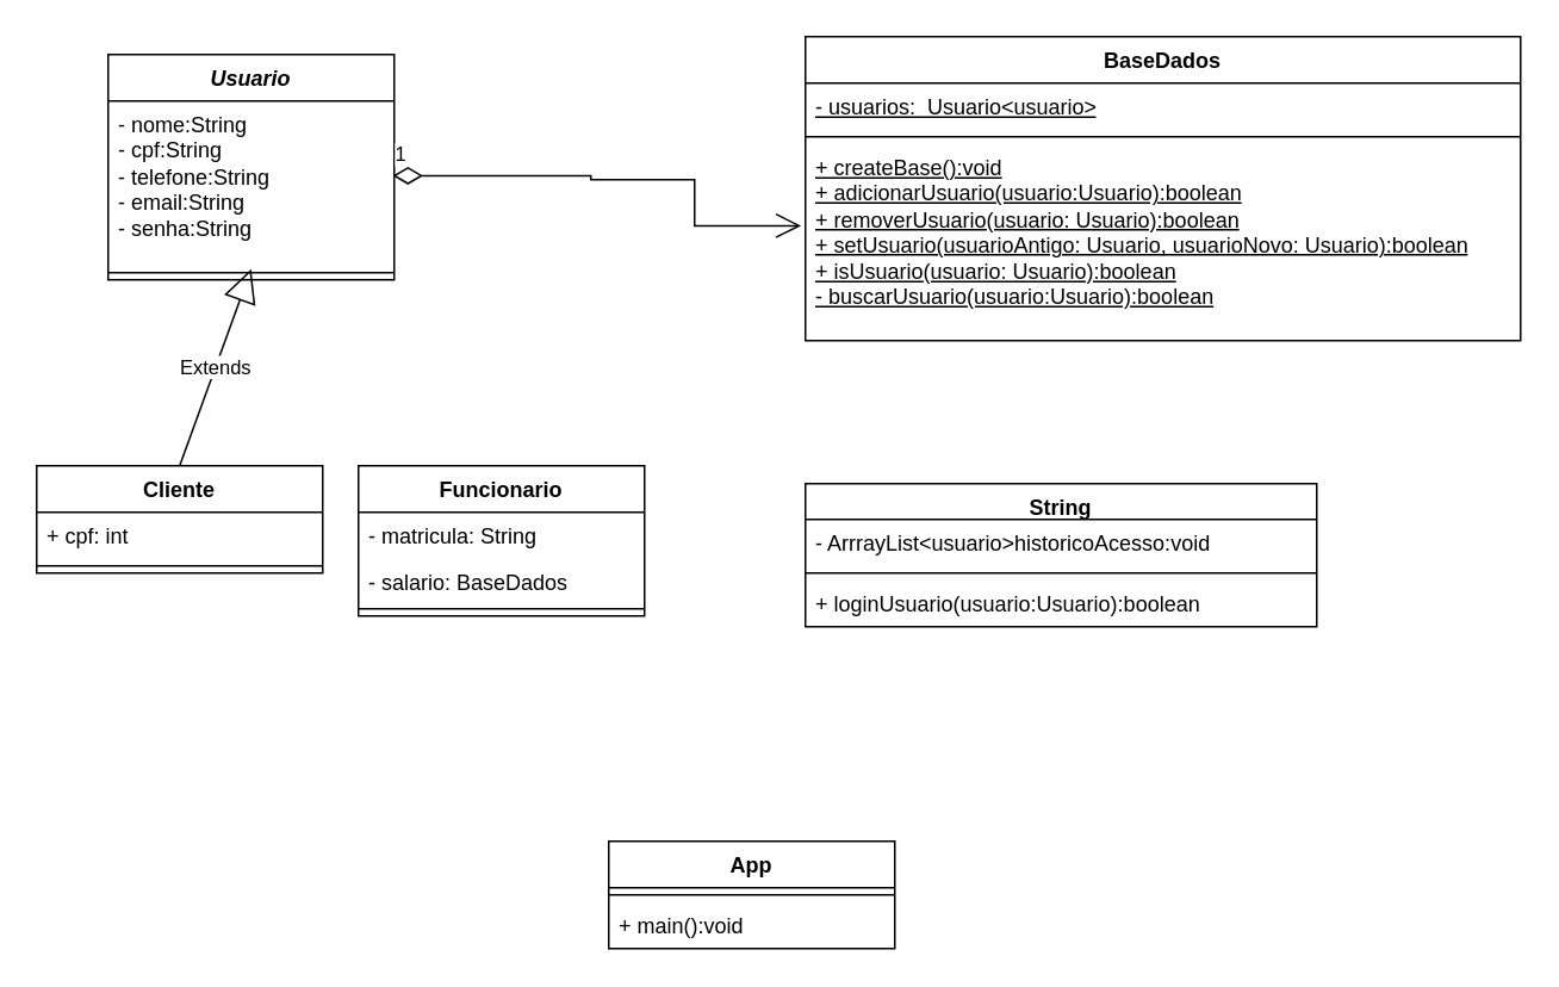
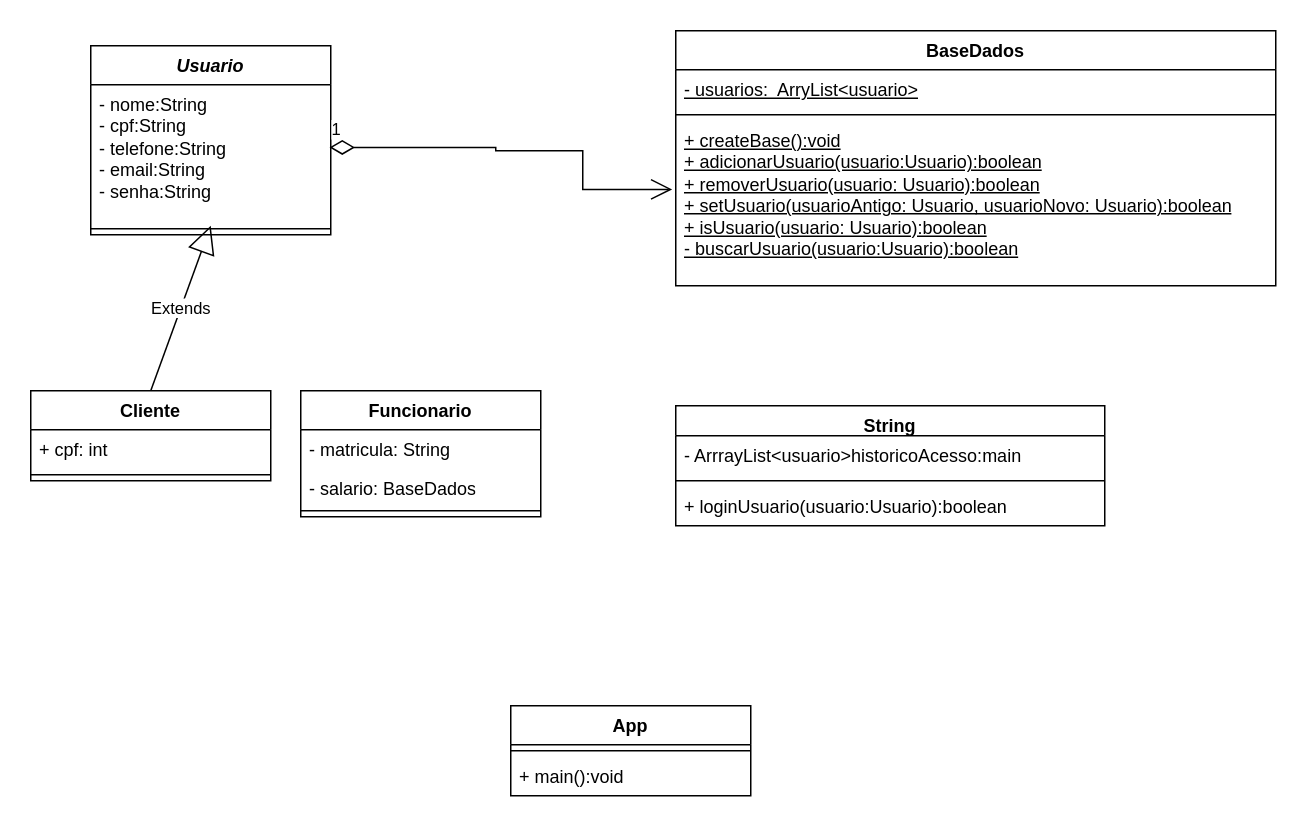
  <mxCell id="0" />
  <mxCell id="1" parent="0" />
  <mxCell id="2" value="BaseDados" style="swimlane;fontStyle=1;align=center;verticalAlign=top;childLayout=stackLayout;horizontal=1;startSize=26;horizontalStack=0;resizeParent=1;resizeParentMax=0;resizeLast=0;collapsible=1;marginBottom=0;whiteSpace=wrap;html=1;direction=east;" parent="1" vertex="1"><mxGeometry x="450" y="20" width="400" height="170" as="geometry"><mxRectangle x="140" y="190" width="110" height="30" as="alternateBounds" /></mxGeometry></mxCell>
- <mxCell id="3" value="&lt;u&gt;- usuarios:&amp;nbsp; Usuario&amp;lt;usuario&amp;gt;&lt;/u&gt;" style="text;strokeColor=none;fillColor=none;align=left;verticalAlign=top;spacingLeft=4;spacingRight=4;overflow=hidden;rotatable=0;points=[[0,0.5],[1,0.5]];portConstraint=eastwest;whiteSpace=wrap;html=1;" parent="2" vertex="1"><mxGeometry y="26" width="400" height="26" as="geometry" /></mxCell>
+ <mxCell id="3" value="&lt;u&gt;- usuarios:&amp;nbsp; ArryList&amp;lt;usuario&amp;gt;&lt;/u&gt;" style="text;strokeColor=none;fillColor=none;align=left;verticalAlign=top;spacingLeft=4;spacingRight=4;overflow=hidden;rotatable=0;points=[[0,0.5],[1,0.5]];portConstraint=eastwest;whiteSpace=wrap;html=1;" parent="2" vertex="1"><mxGeometry y="26" width="400" height="26" as="geometry" /></mxCell>
  <mxCell id="4" value="" style="line;strokeWidth=1;fillColor=none;align=left;verticalAlign=middle;spacingTop=-1;spacingLeft=3;spacingRight=3;rotatable=0;labelPosition=right;points=[];portConstraint=eastwest;strokeColor=inherit;" parent="2" vertex="1"><mxGeometry y="52" width="400" height="8" as="geometry" /></mxCell>
  <mxCell id="5" value="+ createBase():void&lt;br&gt;+ adicionarUsuario(usuario:Usuario):boolean&lt;br&gt;+ removerUsuario(usuario: Usuario):boolean&lt;br&gt;+ setUsuario(usuarioAntigo: Usuario, usuarioNovo: Usuario):boolean&lt;br&gt;+ isUsuario(usuario: Usuario):boolean&lt;br&gt;- buscarUsuario(usuario:Usuario):boolean" style="text;strokeColor=none;fillColor=none;align=left;verticalAlign=top;spacingLeft=4;spacingRight=4;overflow=hidden;rotatable=0;points=[[0,0.5],[1,0.5]];portConstraint=eastwest;whiteSpace=wrap;html=1;direction=north;fontStyle=4" parent="2" vertex="1"><mxGeometry y="60" width="400" height="110" as="geometry" /></mxCell>
  <mxCell id="6" value="&lt;i&gt;Usuario&lt;/i&gt;" style="swimlane;fontStyle=1;align=center;verticalAlign=top;childLayout=stackLayout;horizontal=1;startSize=26;horizontalStack=0;resizeParent=1;resizeParentMax=0;resizeLast=0;collapsible=1;marginBottom=0;whiteSpace=wrap;html=1;" parent="1" vertex="1"><mxGeometry x="60" y="30" width="160" height="126" as="geometry" /></mxCell>
  <mxCell id="7" value="- nome:String&lt;br&gt;- cpf:String&lt;br&gt;- telefone:String&lt;br&gt;- email:String&lt;br&gt;- senha:String" style="text;strokeColor=none;fillColor=none;align=left;verticalAlign=top;spacingLeft=4;spacingRight=4;overflow=hidden;rotatable=0;points=[[0,0.5],[1,0.5]];portConstraint=eastwest;whiteSpace=wrap;html=1;" parent="6" vertex="1"><mxGeometry y="26" width="160" height="92" as="geometry" /></mxCell>
  <mxCell id="8" value="" style="line;strokeWidth=1;fillColor=none;align=left;verticalAlign=middle;spacingTop=-1;spacingLeft=3;spacingRight=3;rotatable=0;labelPosition=right;points=[];portConstraint=eastwest;strokeColor=inherit;" parent="6" vertex="1"><mxGeometry y="118" width="160" height="8" as="geometry" /></mxCell>
  <mxCell id="9" value="1" style="endArrow=open;html=1;endSize=12;startArrow=diamondThin;startSize=14;startFill=0;edgeStyle=orthogonalEdgeStyle;align=left;verticalAlign=bottom;rounded=0;exitX=0.995;exitY=0.454;exitDx=0;exitDy=0;exitPerimeter=0;entryX=0.584;entryY=-0.006;entryDx=0;entryDy=0;entryPerimeter=0;" edge="1" parent="1" source="7" target="5"><mxGeometry x="-1" y="3" relative="1" as="geometry"><mxPoint x="370" y="260" as="sourcePoint" /><mxPoint x="530" y="260" as="targetPoint" /><Array as="points"><mxPoint x="330" y="98" /><mxPoint x="330" y="100" /><mxPoint x="388" y="100" /></Array></mxGeometry></mxCell>
  <mxCell id="10" value="Cliente" style="swimlane;fontStyle=1;align=center;verticalAlign=top;childLayout=stackLayout;horizontal=1;startSize=26;horizontalStack=0;resizeParent=1;resizeParentMax=0;resizeLast=0;collapsible=1;marginBottom=0;whiteSpace=wrap;html=1;" vertex="1" parent="1"><mxGeometry x="20" y="260" width="160" height="60" as="geometry" /></mxCell>
  <mxCell id="11" value="+ cpf: int" style="text;strokeColor=none;fillColor=none;align=left;verticalAlign=top;spacingLeft=4;spacingRight=4;overflow=hidden;rotatable=0;points=[[0,0.5],[1,0.5]];portConstraint=eastwest;whiteSpace=wrap;html=1;" vertex="1" parent="10"><mxGeometry y="26" width="160" height="26" as="geometry" /></mxCell>
  <mxCell id="12" value="" style="line;strokeWidth=1;fillColor=none;align=left;verticalAlign=middle;spacingTop=-1;spacingLeft=3;spacingRight=3;rotatable=0;labelPosition=right;points=[];portConstraint=eastwest;strokeColor=inherit;" vertex="1" parent="10"><mxGeometry y="52" width="160" height="8" as="geometry" /></mxCell>
  <mxCell id="13" value="Funcionario" style="swimlane;fontStyle=1;align=center;verticalAlign=top;childLayout=stackLayout;horizontal=1;startSize=26;horizontalStack=0;resizeParent=1;resizeParentMax=0;resizeLast=0;collapsible=1;marginBottom=0;whiteSpace=wrap;html=1;" vertex="1" parent="1"><mxGeometry x="200" y="260" width="160" height="84" as="geometry" /></mxCell>
  <mxCell id="14" value="- matricula: String" style="text;strokeColor=none;fillColor=none;align=left;verticalAlign=top;spacingLeft=4;spacingRight=4;overflow=hidden;rotatable=0;points=[[0,0.5],[1,0.5]];portConstraint=eastwest;whiteSpace=wrap;html=1;" vertex="1" parent="13"><mxGeometry y="26" width="160" height="26" as="geometry" /></mxCell>
  <mxCell id="15" value="- salario: BaseDados" style="text;strokeColor=none;fillColor=none;align=left;verticalAlign=top;spacingLeft=4;spacingRight=4;overflow=hidden;rotatable=0;points=[[0,0.5],[1,0.5]];portConstraint=eastwest;whiteSpace=wrap;html=1;" vertex="1" parent="13"><mxGeometry y="52" width="160" height="24" as="geometry" /></mxCell>
  <mxCell id="16" value="" style="line;strokeWidth=1;fillColor=none;align=left;verticalAlign=middle;spacingTop=-1;spacingLeft=3;spacingRight=3;rotatable=0;labelPosition=right;points=[];portConstraint=eastwest;strokeColor=inherit;" vertex="1" parent="13"><mxGeometry y="76" width="160" height="8" as="geometry" /></mxCell>
  <mxCell id="17" value="Extends" style="endArrow=block;endSize=16;endFill=0;html=1;rounded=0;exitX=0.5;exitY=0;exitDx=0;exitDy=0;entryX=0.5;entryY=0.25;entryDx=0;entryDy=0;entryPerimeter=0;" edge="1" parent="1" source="10" target="8"><mxGeometry width="160" relative="1" as="geometry"><mxPoint x="370" y="260" as="sourcePoint" /><mxPoint x="530" y="260" as="targetPoint" /></mxGeometry></mxCell>
  <mxCell id="18" value="App" style="swimlane;fontStyle=1;align=center;verticalAlign=top;childLayout=stackLayout;horizontal=1;startSize=26;horizontalStack=0;resizeParent=1;resizeParentMax=0;resizeLast=0;collapsible=1;marginBottom=0;whiteSpace=wrap;html=1;" vertex="1" parent="1"><mxGeometry x="340" y="470" width="160" height="60" as="geometry" /></mxCell>
  <mxCell id="19" value="" style="line;strokeWidth=1;fillColor=none;align=left;verticalAlign=middle;spacingTop=-1;spacingLeft=3;spacingRight=3;rotatable=0;labelPosition=right;points=[];portConstraint=eastwest;strokeColor=inherit;" vertex="1" parent="18"><mxGeometry y="26" width="160" height="8" as="geometry" /></mxCell>
  <mxCell id="20" value="+ main():void" style="text;strokeColor=none;fillColor=none;align=left;verticalAlign=top;spacingLeft=4;spacingRight=4;overflow=hidden;rotatable=0;points=[[0,0.5],[1,0.5]];portConstraint=eastwest;whiteSpace=wrap;html=1;" vertex="1" parent="18"><mxGeometry y="34" width="160" height="26" as="geometry" /></mxCell>
  <mxCell id="21" value="String" style="swimlane;fontStyle=1;align=center;verticalAlign=top;childLayout=stackLayout;horizontal=1;startSize=20;horizontalStack=0;resizeParent=1;resizeParentMax=0;resizeLast=0;collapsible=1;marginBottom=0;whiteSpace=wrap;html=1;" vertex="1" parent="1"><mxGeometry x="450" y="270" width="286" height="80" as="geometry" /></mxCell>
- <mxCell id="22" value="- ArrrayList&amp;lt;usuario&amp;gt;historicoAcesso:void" style="text;strokeColor=none;fillColor=none;align=left;verticalAlign=top;spacingLeft=4;spacingRight=4;overflow=hidden;rotatable=0;points=[[0,0.5],[1,0.5]];portConstraint=eastwest;whiteSpace=wrap;html=1;" vertex="1" parent="21"><mxGeometry y="20" width="286" height="26" as="geometry" /></mxCell>
+ <mxCell id="22" value="- ArrrayList&amp;lt;usuario&amp;gt;historicoAcesso:main" style="text;strokeColor=none;fillColor=none;align=left;verticalAlign=top;spacingLeft=4;spacingRight=4;overflow=hidden;rotatable=0;points=[[0,0.5],[1,0.5]];portConstraint=eastwest;whiteSpace=wrap;html=1;" vertex="1" parent="21"><mxGeometry y="20" width="286" height="26" as="geometry" /></mxCell>
  <mxCell id="23" value="" style="line;strokeWidth=1;fillColor=none;align=left;verticalAlign=middle;spacingTop=-1;spacingLeft=3;spacingRight=3;rotatable=0;labelPosition=right;points=[];portConstraint=eastwest;strokeColor=inherit;" vertex="1" parent="21"><mxGeometry y="46" width="286" height="8" as="geometry" /></mxCell>
  <mxCell id="24" value="+ loginUsuario(usuario:Usuario):boolean" style="text;strokeColor=none;fillColor=none;align=left;verticalAlign=top;spacingLeft=4;spacingRight=4;overflow=hidden;rotatable=0;points=[[0,0.5],[1,0.5]];portConstraint=eastwest;whiteSpace=wrap;html=1;" vertex="1" parent="21"><mxGeometry y="54" width="286" height="26" as="geometry" /></mxCell>
